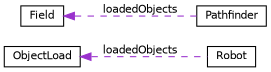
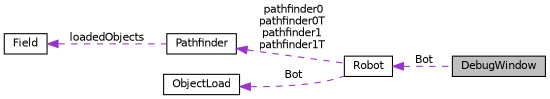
  digraph {
    rankdir=LR
    node [color=black fillcolor=white fontname=Helvetica fontsize=10 shape=record style=filled]
    edge [color=darkorchid3 dir=back fontname=Helvetica fontsize=10 labelfontname=Helvetica labelfontsize=10 style=dashed]
+   n1 [fillcolor=grey75 fontcolor=black height=0.2 label=DebugWindow width=0.4]
    n2 [height=0.2 label=Robot width=0.4]
    n3 [height=0.2 label=Field width=0.4]
    n4 [height=0.2 label=Pathfinder width=0.4]
    n5 [height=0.2 label=ObjectLoad width=0.4]
+   n2 -> n1 [label=" Bot"]
    n3 -> n4 [label=" loadedObjects"]
-   n5 -> n2 [label=" loadedObjects"]
+   n4 -> n2 [label=" pathfinder0\npathfinder0T\npathfinder1\npathfinder1T"]
+   n5 -> n2 [label=" Bot"]
  }
